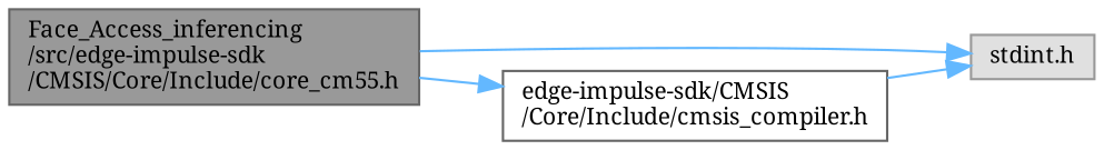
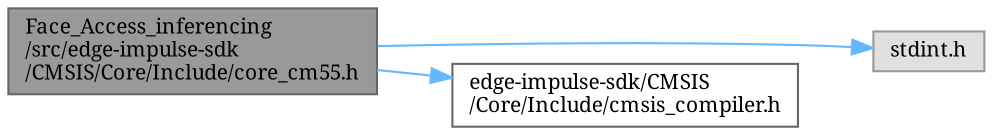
  digraph {
    fontname="Noto Serif"
    rankdir=LR
    node [fontname="Noto Serif" fontsize=10 shape=box style=filled]
    edge [color=steelblue1 fontname="Noto Serif" fontsize=10 labelfontname=Helvetica labelfontsize=10 style=solid]
    n1 [color=gray40 fillcolor=grey60 fontcolor=black height=0.2 label="Face_Access_inferencing\l/src/edge-impulse-sdk\l/CMSIS/Core/Include/core_cm55.h" width=0.4]
    n2 [color=grey60 fillcolor="#E0E0E0" height=0.2 label="stdint.h" width=0.4]
    n3 [color=grey40 fillcolor=white height=0.2 label="edge-impulse-sdk/CMSIS\l/Core/Include/cmsis_compiler.h" width=0.4]
    n1 -> n2
    n1 -> n3
-   n3 -> n2
  }
